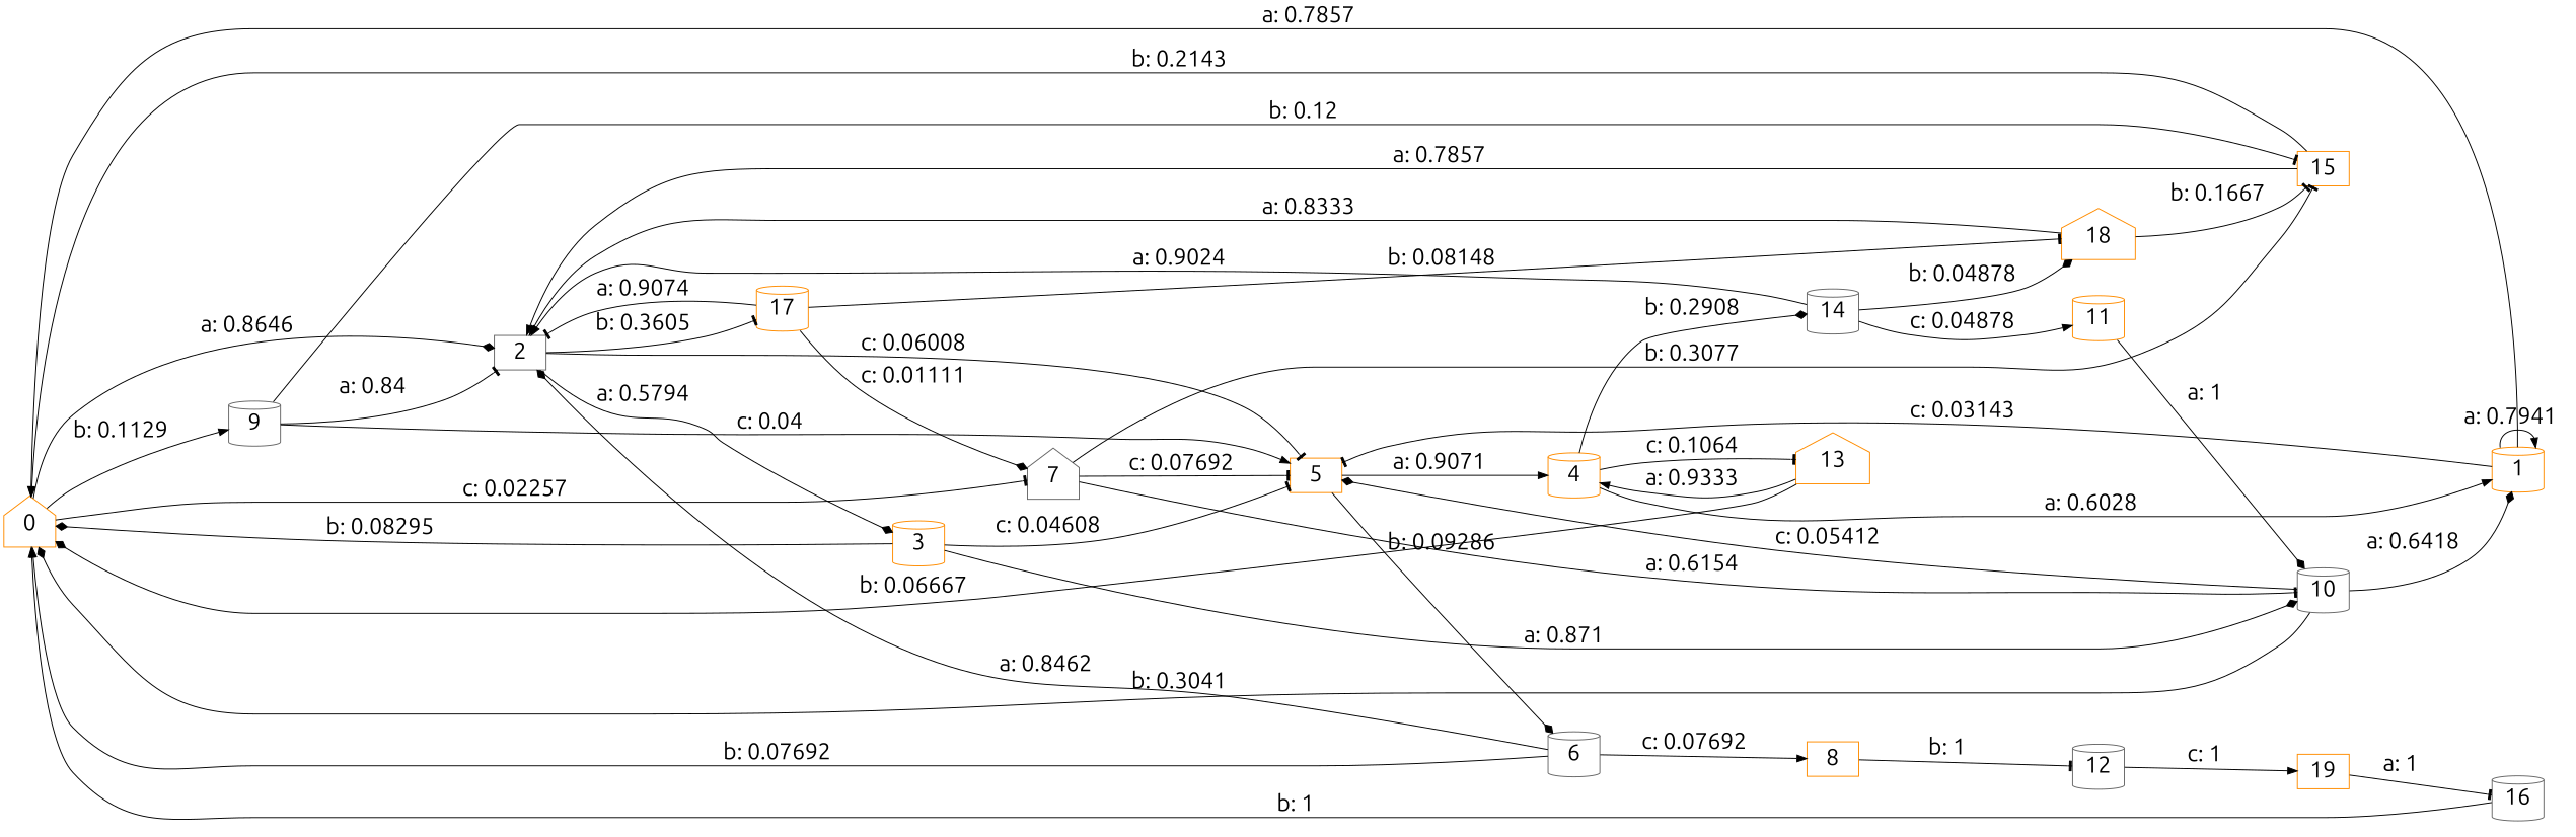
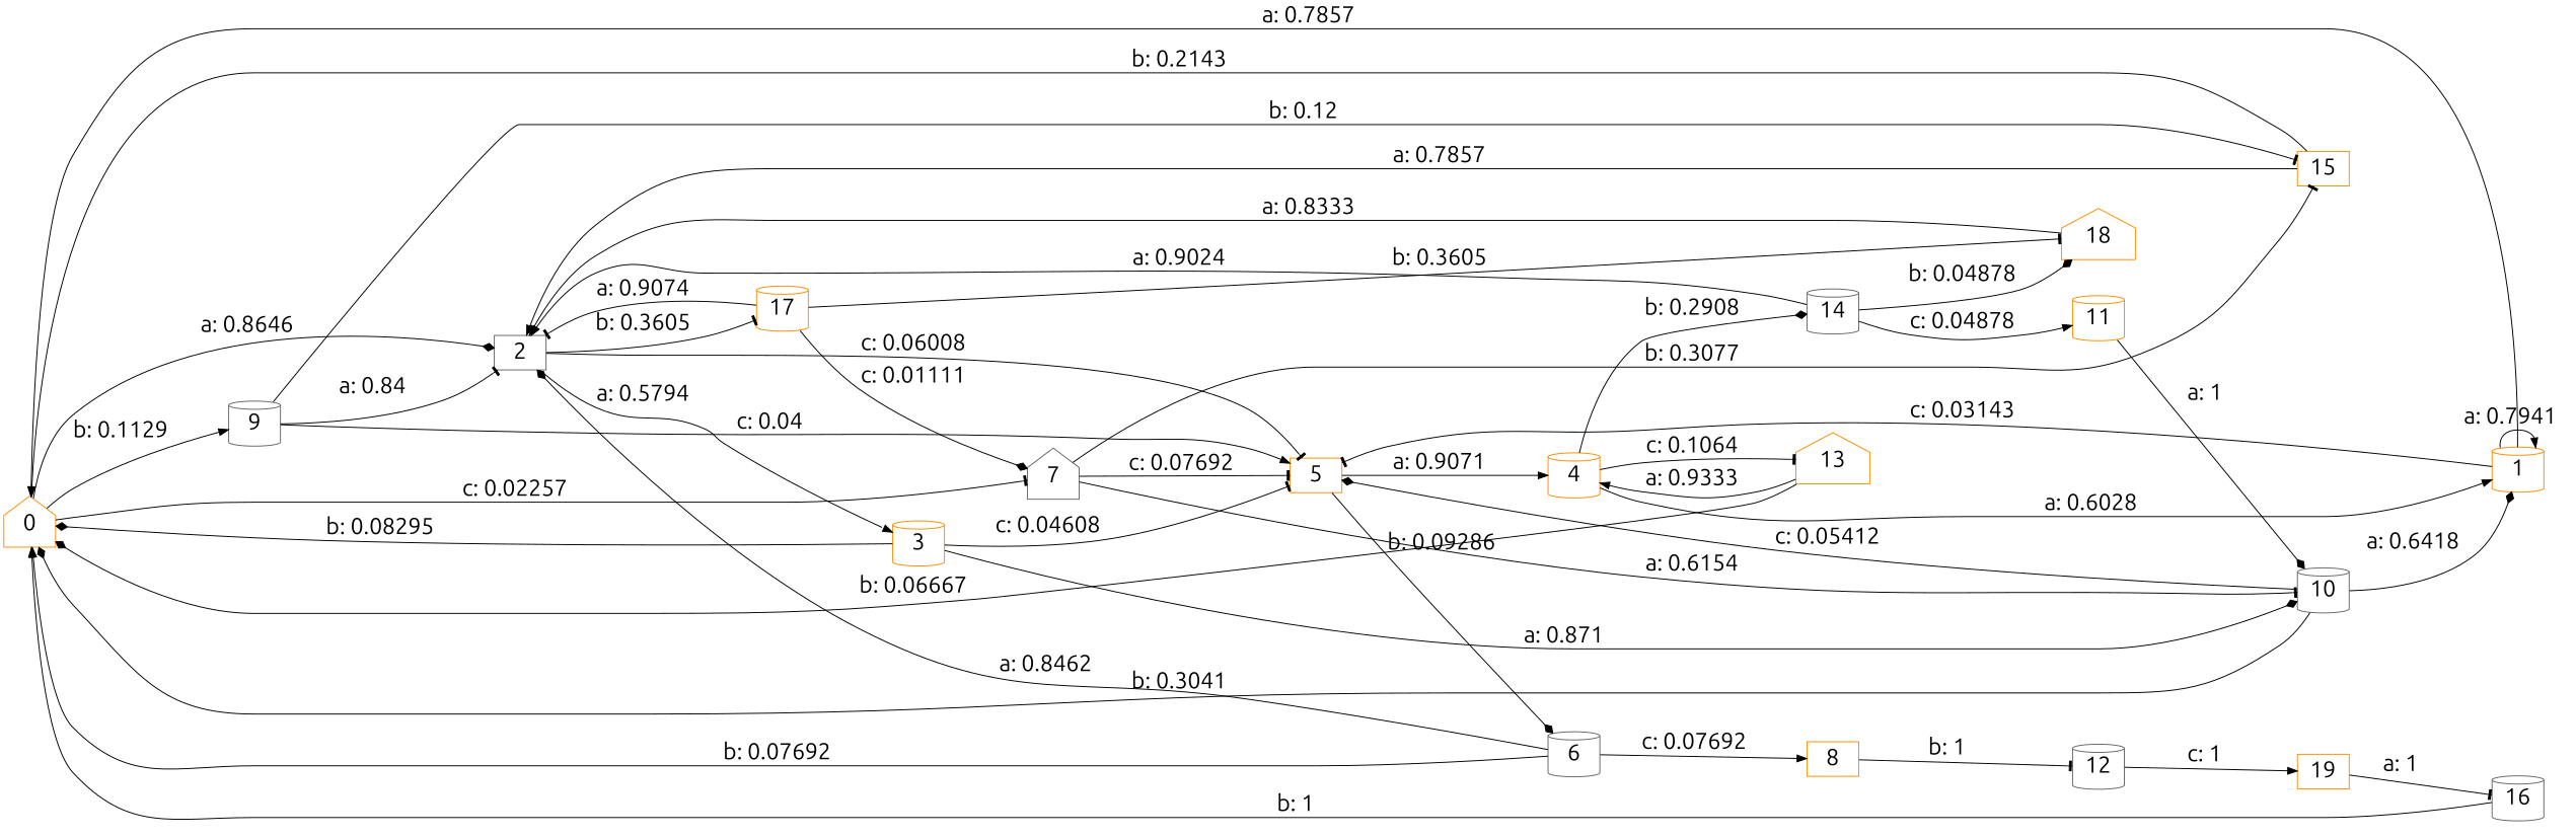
  digraph {
    fontname=Ubuntu
    rankdir=LR
    node [color=darkorange fontname=Ubuntu fontsize=24 shape=cylinder]
    edge [arrowhead=normal fontname=Ubuntu fontsize=24]
    0 [shape=house]
    2 [color=gray40 shape=box]
    9 [color=gray40]
    7 [color=gray40 shape=house]
    5 [shape=box]
    3
    17
    15 [shape=box]
    10 [color=gray40]
    4
    6 [color=gray40]
    18 [shape=house]
    1
    14 [color=gray40]
    13 [shape=house]
    8 [shape=box]
    11
    12 [color=gray40]
    19 [shape=box]
    16 [color=gray40]
    0 -> 2 [arrowhead=diamond label="a: 0.8646   "]
    0 -> 9 [label="b: 0.1129   "]
    0 -> 7 [arrowhead=tee label="c: 0.02257  "]
    2 -> 5 [arrowhead=tee label="c: 0.06008  "]
-   2 -> 3 [arrowhead=diamond label="a: 0.5794   "]
+   2 -> 3 [label="a: 0.5794   "]
    2 -> 17 [arrowhead=tee label="b: 0.3605   "]
    9 -> 2 [arrowhead=tee label="a: 0.84     "]
    9 -> 5 [label="c: 0.04     "]
    9 -> 15 [arrowhead=tee label="b: 0.12     "]
    7 -> 5 [arrowhead=tee label="c: 0.07692  "]
    7 -> 15 [arrowhead=tee label="b: 0.3077   "]
    7 -> 10 [arrowhead=tee label="a: 0.6154   "]
    5 -> 4 [label="a: 0.9071   "]
    5 -> 6 [arrowhead=diamond label="b: 0.09286  "]
    3 -> 0 [arrowhead=diamond label="b: 0.08295  "]
    3 -> 5 [arrowhead=tee label="c: 0.04608  "]
    3 -> 10 [arrowhead=diamond label="a: 0.871    "]
    17 -> 2 [arrowhead=tee label="a: 0.9074   "]
    17 -> 7 [arrowhead=diamond label="c: 0.01111  "]
-   17 -> 18 [arrowhead=tee label="b: 0.08148  "]
+   17 -> 18 [arrowhead=tee label="b: 0.3605   "]
    15 -> 0 [label="b: 0.2143   "]
    15 -> 2 [label="a: 0.7857   "]
    10 -> 0 [arrowhead=diamond label="b: 0.3041   "]
    10 -> 5 [arrowhead=diamond label="c: 0.05412  "]
    10 -> 1 [arrowhead=diamond label="a: 0.6418   "]
    4 -> 1 [label="a: 0.6028   "]
    4 -> 14 [arrowhead=diamond label="b: 0.2908   "]
    4 -> 13 [arrowhead=tee label="c: 0.1064   "]
    6 -> 0 [label="b: 0.07692  "]
    6 -> 2 [arrowhead=diamond label="a: 0.8462   "]
    6 -> 8 [label="c: 0.07692  "]
    18 -> 2 [label="a: 0.8333   "]
-   18 -> 15 [arrowhead=tee label="b: 0.1667   "]
    1 -> 0 [label="a: 0.7857   "]
    1 -> 5 [arrowhead=tee label="c: 0.03143  "]
    1 -> 1 [label="a: 0.7941   "]
    14 -> 2 [label="a: 0.9024   "]
    14 -> 18 [arrowhead=diamond label="b: 0.04878  "]
    14 -> 11 [label="c: 0.04878  "]
    13 -> 0 [arrowhead=diamond label="b: 0.06667  "]
    13 -> 4 [label="a: 0.9333   "]
    8 -> 12 [arrowhead=tee label="b: 1        "]
    11 -> 10 [arrowhead=diamond label="a: 1        "]
    12 -> 19 [label="c: 1        "]
    19 -> 16 [arrowhead=tee label="a: 1        "]
    16 -> 0 [label="b: 1        "]
  }
